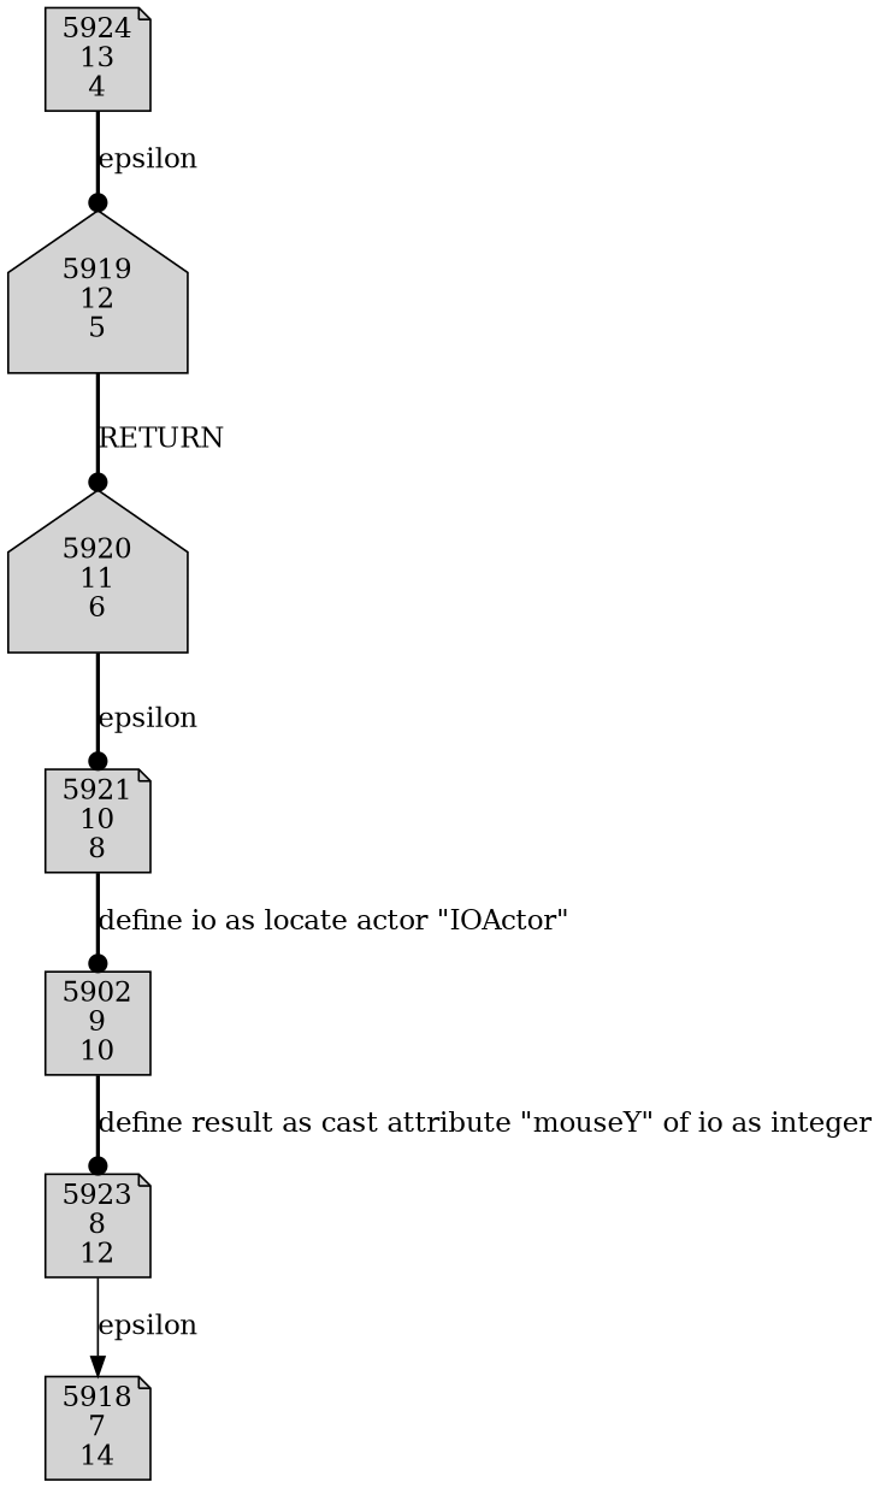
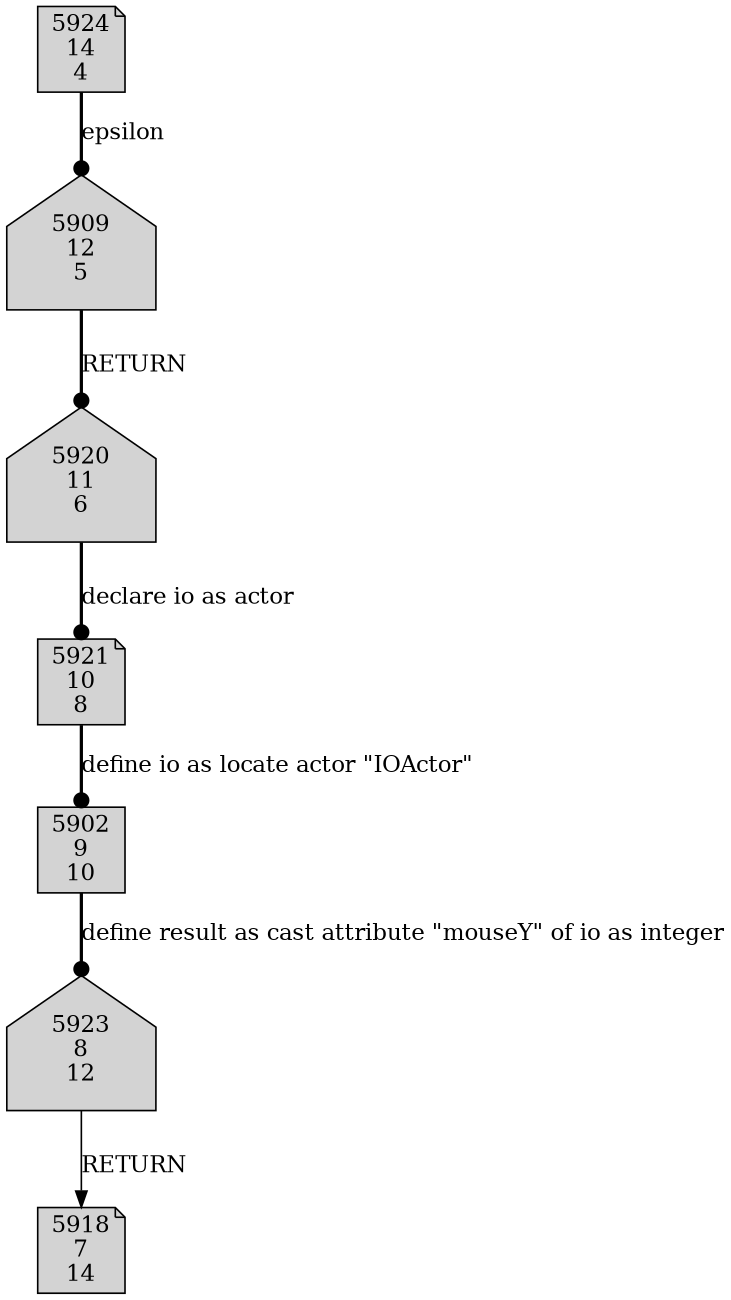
  digraph {
    node [penwidth=1 shape=house style=filled]
    edge [arrowhead=dot style=bold]
-   n1 [label="5919\n12\n5"]
+   n1 [label="5909\n12\n5"]
    n2 [label="5920\n11\n6"]
    n3 [label="5921\n10\n8" shape=note]
    n4 [label="5902\n9\n10" shape=box]
-   n5 [label="5923\n8\n12" shape=note]
+   n5 [label="5923\n8\n12"]
    n6 [label="5918\n7\n14" shape=note]
-   n7 [label="5924\n13\n4" shape=note]
+   n7 [label="5924\n14\n4" shape=note]
    n1 -> n2 [label=RETURN]
-   n2 -> n3 [label=epsilon]
+   n2 -> n3 [label="declare io as actor"]
    n3 -> n4 [label="define io as locate actor \"IOActor\""]
    n4 -> n5 [label="define result as cast attribute \"mouseY\" of io as integer"]
-   n5 -> n6 [arrowhead=normal label=epsilon style=solid]
+   n5 -> n6 [arrowhead=normal label=RETURN style=solid]
    n7 -> n1 [label=epsilon]
  }
